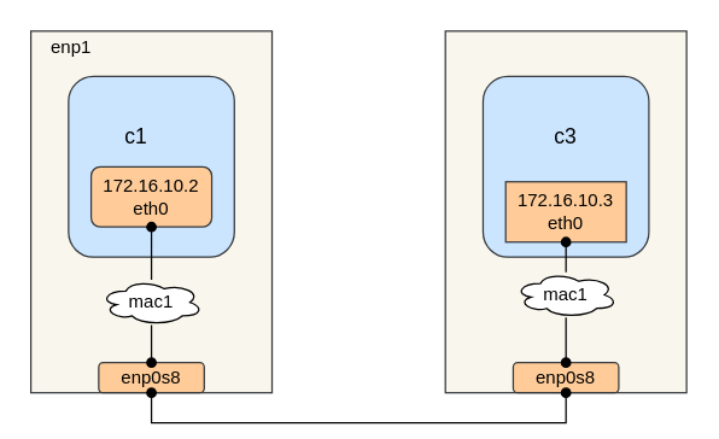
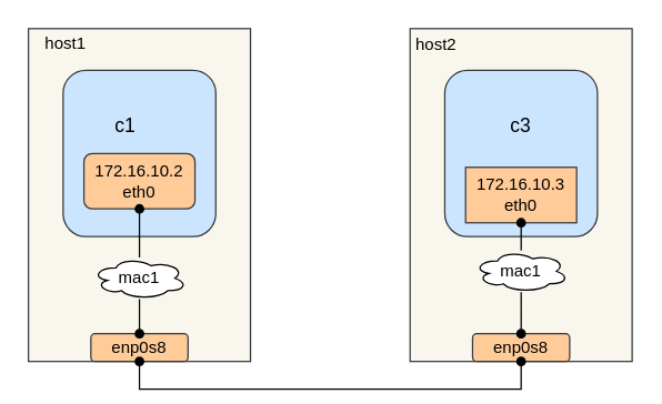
  <mxCell id="0" />
  <mxCell id="1" parent="0" />
  <mxCell id="2" value="" style="rounded=0;whiteSpace=wrap;html=1;fillColor=#f9f7ed;strokeColor=#36393d;" vertex="1" parent="1"><mxGeometry x="20" y="20" width="160" height="240" as="geometry" /></mxCell>
  <mxCell id="3" value="" style="rounded=1;whiteSpace=wrap;html=1;fillColor=#cce5ff;strokeColor=#36393d;" vertex="1" parent="1"><mxGeometry x="45" y="50" width="110" height="120" as="geometry" /></mxCell>
  <mxCell id="4" value="enp0s8" style="rounded=1;whiteSpace=wrap;html=1;fillColor=#ffcc99;strokeColor=#36393d;" vertex="1" parent="1"><mxGeometry x="65" y="240" width="70" height="20" as="geometry" /></mxCell>
  <mxCell id="5" value="172.16.10.2&lt;br&gt;eth0&lt;br&gt;" style="rounded=1;whiteSpace=wrap;html=1;fillColor=#ffcc99;strokeColor=#36393d;" vertex="1" parent="1"><mxGeometry x="60" y="110" width="80" height="40" as="geometry" /></mxCell>
  <mxCell id="6" value="&lt;font style=&quot;font-size: 14px&quot;&gt;c1&lt;/font&gt;" style="text;html=1;strokeColor=none;fillColor=none;align=center;verticalAlign=middle;whiteSpace=wrap;rounded=0;" vertex="1" parent="1"><mxGeometry x="70" y="80" width="40" height="20" as="geometry" /></mxCell>
  <mxCell id="7" value="" style="rounded=0;whiteSpace=wrap;html=1;fillColor=#f9f7ed;strokeColor=#36393d;" vertex="1" parent="1"><mxGeometry x="295" y="20" width="160" height="240" as="geometry" /></mxCell>
  <mxCell id="8" value="" style="rounded=1;whiteSpace=wrap;html=1;fillColor=#cce5ff;strokeColor=#36393d;" vertex="1" parent="1"><mxGeometry x="320" y="50" width="110" height="120" as="geometry" /></mxCell>
  <mxCell id="9" value="enp0s8" style="rounded=1;whiteSpace=wrap;html=1;fillColor=#ffcc99;strokeColor=#36393d;" vertex="1" parent="1"><mxGeometry x="340" y="240" width="70" height="20" as="geometry" /></mxCell>
  <mxCell id="10" value="172.16.10.3&lt;br&gt;eth0&lt;br&gt;" style="whiteSpace=wrap;html=1;fillColor=#ffcc99;strokeColor=#36393d;rounded=0;" vertex="1" parent="1"><mxGeometry x="335" y="120" width="80" height="40" as="geometry" /></mxCell>
  <mxCell id="11" value="&lt;font style=&quot;font-size: 14px&quot;&gt;c3&lt;/font&gt;" style="text;html=1;strokeColor=none;fillColor=none;align=center;verticalAlign=middle;whiteSpace=wrap;rounded=0;" vertex="1" parent="1"><mxGeometry x="355" y="80" width="40" height="20" as="geometry" /></mxCell>
- <mxCell id="12" value="enp1" style="text;html=1;strokeColor=none;fillColor=none;align=center;verticalAlign=middle;whiteSpace=wrap;rounded=0;" vertex="1" parent="1"><mxGeometry x="27" y="21" width="40" height="20" as="geometry" /></mxCell>
+ <mxCell id="12" value="host1" style="text;html=1;strokeColor=none;fillColor=none;align=center;verticalAlign=middle;whiteSpace=wrap;rounded=0;" vertex="1" parent="1"><mxGeometry x="27" y="21" width="40" height="20" as="geometry" /></mxCell>
+ <mxCell id="13" value="host2" style="text;html=1;strokeColor=none;fillColor=none;align=center;verticalAlign=middle;whiteSpace=wrap;rounded=0;" vertex="1" parent="1"><mxGeometry x="294" y="22" width="40" height="20" as="geometry" /></mxCell>
  <mxCell id="14" style="edgeStyle=orthogonalEdgeStyle;rounded=0;orthogonalLoop=1;jettySize=auto;html=1;exitX=0.5;exitY=1;exitDx=0;exitDy=0;endArrow=oval;endFill=1;startArrow=none;startFill=0;" edge="1" parent="1" source="17" target="4"><mxGeometry relative="1" as="geometry" /></mxCell>
  <mxCell id="15" style="edgeStyle=orthogonalEdgeStyle;rounded=0;orthogonalLoop=1;jettySize=auto;html=1;exitX=0.5;exitY=1;exitDx=0;exitDy=0;startArrow=none;startFill=0;endArrow=oval;endFill=1;" edge="1" parent="1" source="19" target="9"><mxGeometry relative="1" as="geometry" /></mxCell>
  <mxCell id="16" style="edgeStyle=orthogonalEdgeStyle;rounded=0;orthogonalLoop=1;jettySize=auto;html=1;exitX=0.5;exitY=1;exitDx=0;exitDy=0;entryX=0.5;entryY=1;entryDx=0;entryDy=0;startArrow=oval;startFill=1;endArrow=oval;endFill=1;" edge="1" parent="1" source="4" target="9"><mxGeometry relative="1" as="geometry" /></mxCell>
  <mxCell id="17" value="mac1" style="ellipse;shape=cloud;whiteSpace=wrap;html=1;" vertex="1" parent="1"><mxGeometry x="66" y="185" width="68" height="30" as="geometry" /></mxCell>
  <mxCell id="18" style="edgeStyle=orthogonalEdgeStyle;rounded=0;orthogonalLoop=1;jettySize=auto;html=1;exitX=0.5;exitY=1;exitDx=0;exitDy=0;endArrow=none;endFill=0;startArrow=oval;startFill=1;" edge="1" parent="1" source="5" target="17"><mxGeometry relative="1" as="geometry"><mxPoint x="100" y="160" as="sourcePoint" /><mxPoint x="100" y="240" as="targetPoint" /></mxGeometry></mxCell>
  <mxCell id="19" value="mac1" style="ellipse;shape=cloud;whiteSpace=wrap;html=1;" vertex="1" parent="1"><mxGeometry x="341" y="180" width="68" height="30" as="geometry" /></mxCell>
  <mxCell id="20" style="edgeStyle=orthogonalEdgeStyle;rounded=0;orthogonalLoop=1;jettySize=auto;html=1;exitX=0.5;exitY=1;exitDx=0;exitDy=0;startArrow=oval;startFill=1;endArrow=none;endFill=0;" edge="1" parent="1" source="10" target="19"><mxGeometry relative="1" as="geometry"><mxPoint x="375" y="160" as="sourcePoint" /><mxPoint x="375" y="240" as="targetPoint" /></mxGeometry></mxCell>
